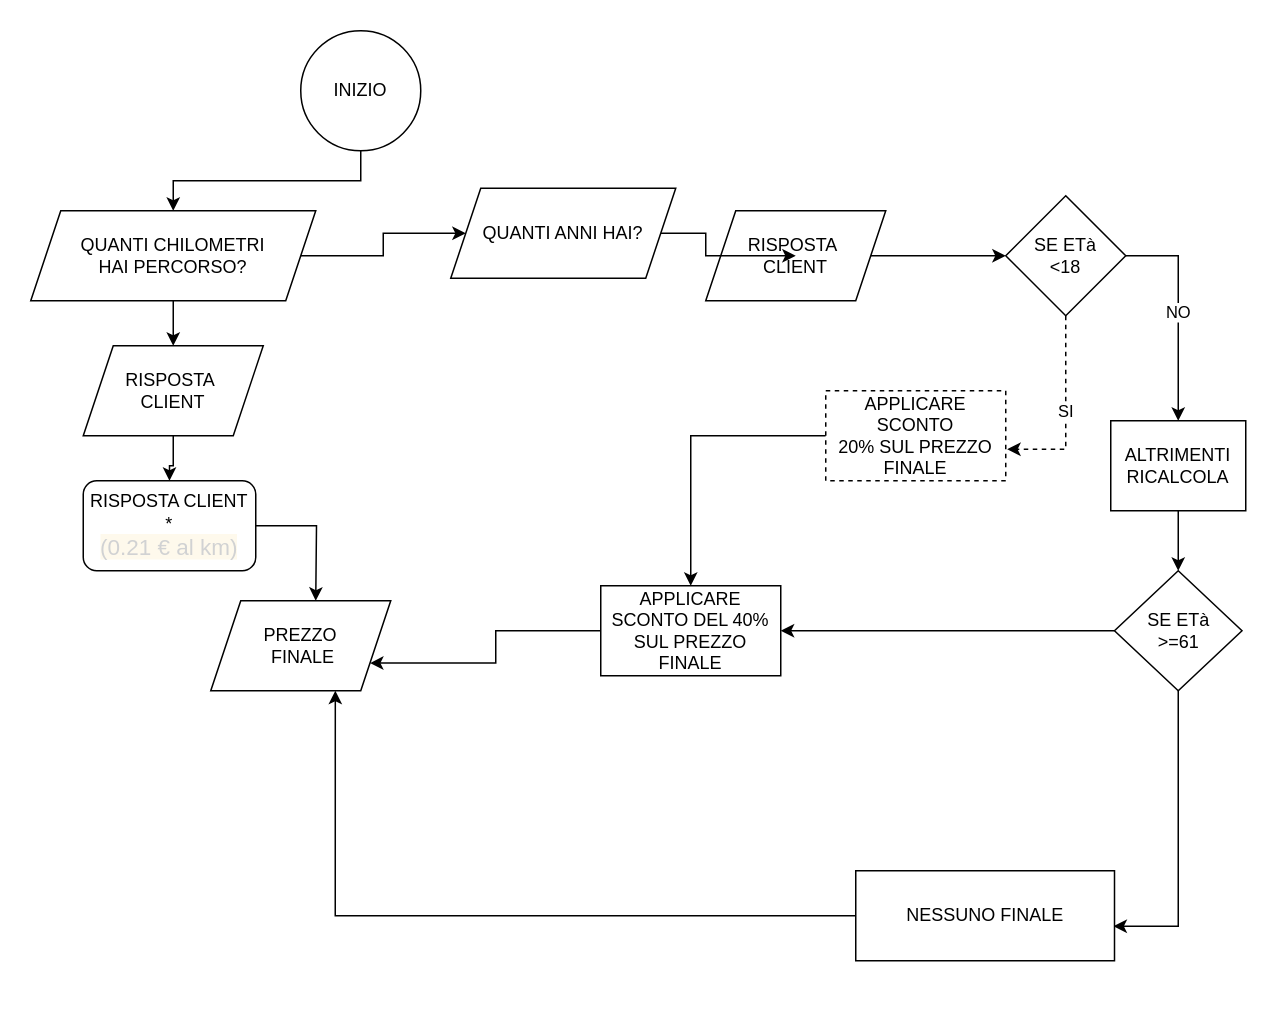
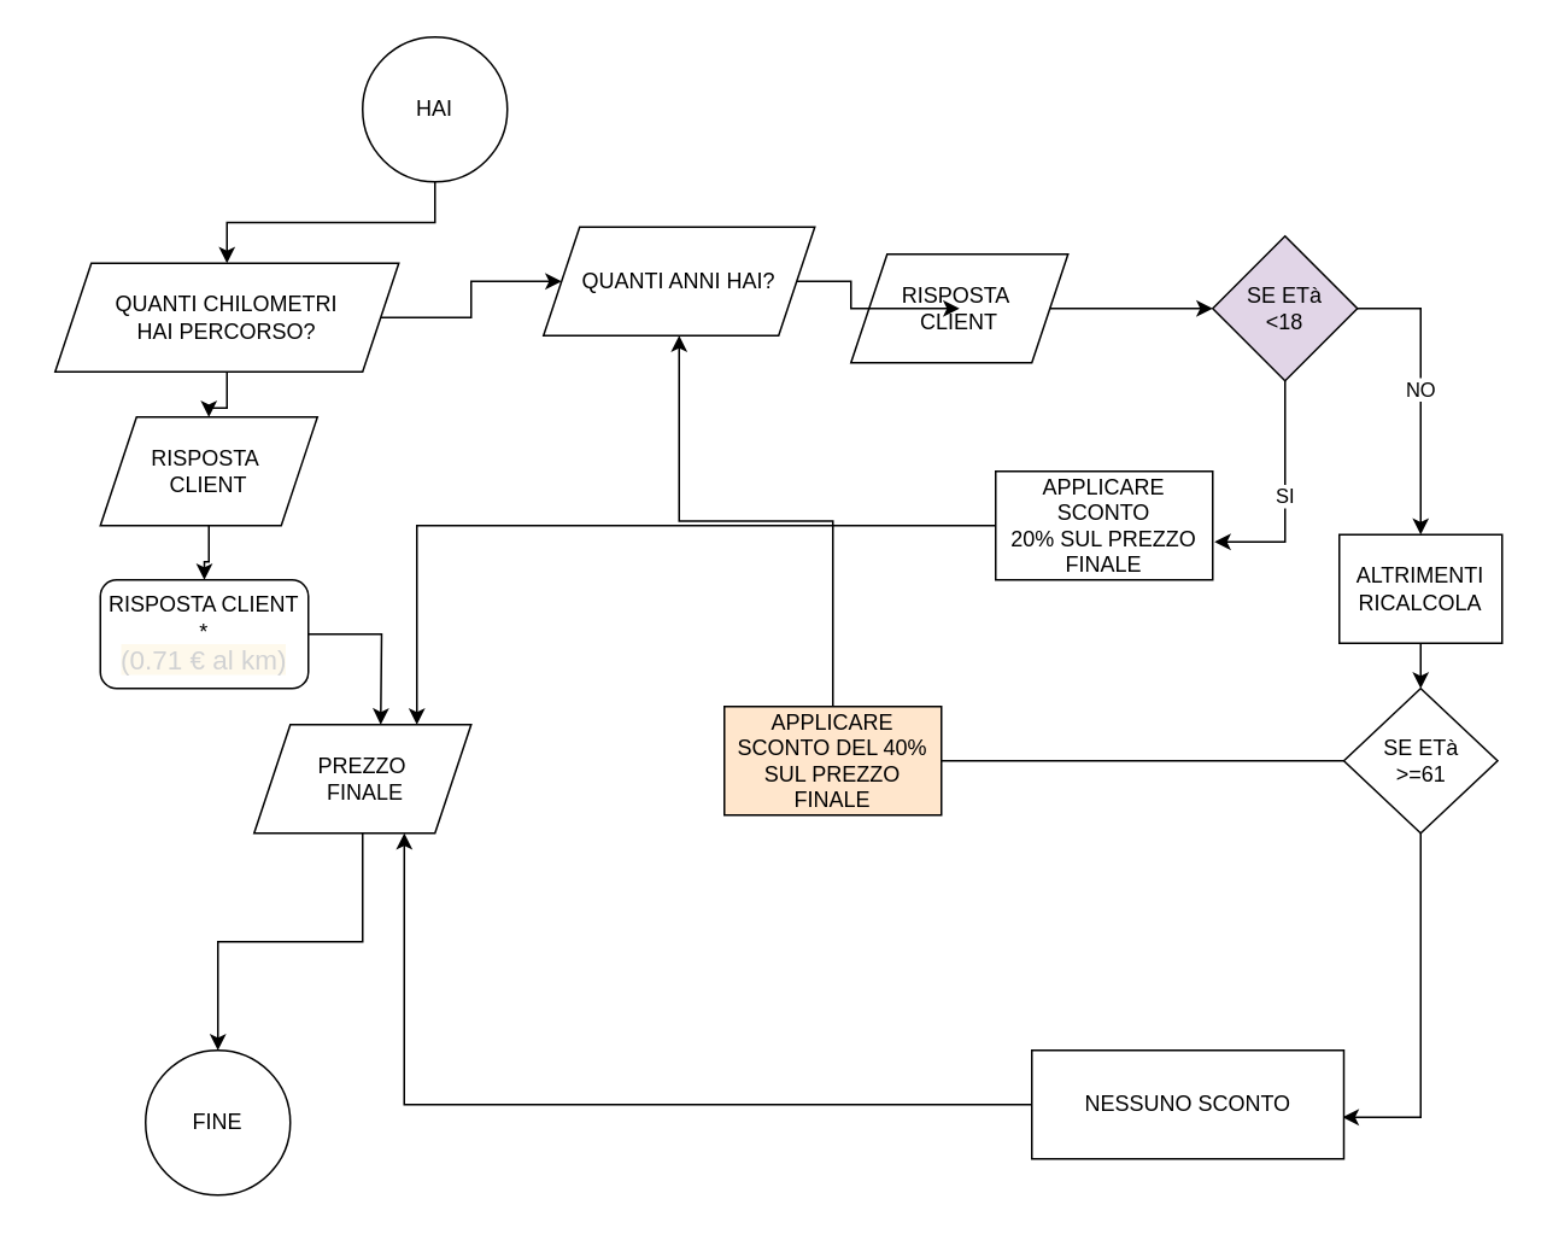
  <mxCell id="0" />
  <mxCell id="1" parent="0" />
  <mxCell id="2" value="" style="edgeStyle=orthogonalEdgeStyle;rounded=0;orthogonalLoop=1;jettySize=auto;html=1;" edge="1" parent="1" source="3" target="7"><mxGeometry relative="1" as="geometry" /></mxCell>
- <mxCell id="3" value="INIZIO" style="ellipse;whiteSpace=wrap;html=1;aspect=fixed;" vertex="1" parent="1"><mxGeometry x="200" width="80" height="80" as="geometry" y="20" /></mxCell>
+ <mxCell id="3" value="HAI" style="ellipse;whiteSpace=wrap;html=1;aspect=fixed;" vertex="1" parent="1"><mxGeometry x="200" width="80" height="80" as="geometry" y="20" /></mxCell>
+ <mxCell id="4" value="FINE" style="ellipse;whiteSpace=wrap;html=1;aspect=fixed;" vertex="1" parent="1"><mxGeometry x="80" y="580" width="80" height="80" as="geometry" /></mxCell>
  <mxCell id="5" value="" style="edgeStyle=orthogonalEdgeStyle;rounded=0;orthogonalLoop=1;jettySize=auto;html=1;" edge="1" parent="1" source="7" target="15"><mxGeometry relative="1" as="geometry" /></mxCell>
  <mxCell id="6" value="" style="edgeStyle=orthogonalEdgeStyle;rounded=0;orthogonalLoop=1;jettySize=auto;html=1;" edge="1" parent="1" source="7" target="31"><mxGeometry relative="1" as="geometry" /></mxCell>
- <mxCell id="7" value="QUANTI CHILOMETRI&lt;br&gt;HAI PERCORSO?&lt;br&gt;" style="shape=parallelogram;perimeter=parallelogramPerimeter;whiteSpace=wrap;html=1;fixedSize=1;" vertex="1" parent="1"><mxGeometry x="20" y="140" width="190" height="60" as="geometry" /></mxCell>
+ <mxCell id="7" value="QUANTI CHILOMETRI&lt;br&gt;HAI PERCORSO?&lt;br&gt;" style="shape=parallelogram;perimeter=parallelogramPerimeter;whiteSpace=wrap;html=1;fixedSize=1;" vertex="1" parent="1"><mxGeometry x="30" y="145" width="190" height="60" as="geometry" /></mxCell>
  <mxCell id="8" value="" style="edgeStyle=orthogonalEdgeStyle;rounded=0;orthogonalLoop=1;jettySize=auto;html=1;" edge="1" parent="1" source="9" target="18"><mxGeometry relative="1" as="geometry" /></mxCell>
  <mxCell id="9" value="RISPOSTA&amp;nbsp;&lt;br&gt;CLIENT" style="shape=parallelogram;perimeter=parallelogramPerimeter;whiteSpace=wrap;html=1;fixedSize=1;" vertex="1" parent="1"><mxGeometry x="470" y="140" width="120" height="60" as="geometry" /></mxCell>
  <mxCell id="10" style="edgeStyle=orthogonalEdgeStyle;rounded=0;orthogonalLoop=1;jettySize=auto;html=1;" edge="1" parent="1" source="11"><mxGeometry relative="1" as="geometry"><mxPoint x="210" y="400" as="targetPoint" /></mxGeometry></mxCell>
- <mxCell id="11" value="RISPOSTA CLIENT&lt;br&gt;*&lt;br&gt;&lt;span style=&quot;color: rgb(209, 210, 211); font-family: Slack-Lato, Slack-Fractions, appleLogo, sans-serif; font-size: 15px; font-variant-ligatures: common-ligatures; text-align: left; background-color: rgba(242, 199, 68, 0.1);&quot;&gt;(0.21 € al km)&lt;/span&gt;&lt;br&gt;" style="rounded=1;whiteSpace=wrap;html=1;" vertex="1" parent="1"><mxGeometry x="55" y="320" width="115" height="60" as="geometry" /></mxCell>
+ <mxCell id="11" value="RISPOSTA CLIENT&lt;br&gt;*&lt;br&gt;&lt;span style=&quot;color: rgb(209, 210, 211); font-family: Slack-Lato, Slack-Fractions, appleLogo, sans-serif; font-size: 15px; font-variant-ligatures: common-ligatures; text-align: left; background-color: rgba(242, 199, 68, 0.1);&quot;&gt;(0.71 € al km)&lt;/span&gt;&lt;br&gt;" style="rounded=1;whiteSpace=wrap;html=1;" vertex="1" parent="1"><mxGeometry x="55" y="320" width="115" height="60" as="geometry" /></mxCell>
+ <mxCell id="12" style="edgeStyle=orthogonalEdgeStyle;rounded=0;orthogonalLoop=1;jettySize=auto;html=1;entryX=0.5;entryY=0;entryDx=0;entryDy=0;" edge="1" parent="1" source="13" target="4"><mxGeometry relative="1" as="geometry" /></mxCell>
  <mxCell id="13" value="PREZZO&lt;br&gt;&amp;nbsp;FINALE" style="shape=parallelogram;perimeter=parallelogramPerimeter;whiteSpace=wrap;html=1;fixedSize=1;" vertex="1" parent="1"><mxGeometry x="140" y="400" width="120" height="60" as="geometry" /></mxCell>
  <mxCell id="14" value="" style="edgeStyle=orthogonalEdgeStyle;rounded=0;orthogonalLoop=1;jettySize=auto;html=1;" edge="1" parent="1" source="15" target="9"><mxGeometry relative="1" as="geometry" /></mxCell>
  <mxCell id="15" value="QUANTI ANNI HAI?" style="shape=parallelogram;perimeter=parallelogramPerimeter;whiteSpace=wrap;html=1;fixedSize=1;" vertex="1" parent="1"><mxGeometry x="300" y="125" width="150" height="60" as="geometry" /></mxCell>
  <mxCell id="16" value="NO" style="edgeStyle=orthogonalEdgeStyle;rounded=0;orthogonalLoop=1;jettySize=auto;html=1;exitX=1;exitY=0.5;exitDx=0;exitDy=0;entryX=0.5;entryY=0;entryDx=0;entryDy=0;" edge="1" parent="1" source="18" target="22"><mxGeometry relative="1" as="geometry" /></mxCell>
- <mxCell id="17" value="SI" style="edgeStyle=orthogonalEdgeStyle;rounded=0;orthogonalLoop=1;jettySize=auto;html=1;entryX=1.008;entryY=0.65;entryDx=0;entryDy=0;entryPerimeter=0;dashed=1;" edge="1" parent="1" source="18" target="20"><mxGeometry relative="1" as="geometry" /></mxCell>
- <mxCell id="18" value="SE ETà&lt;br&gt;&amp;lt;18" style="rhombus;whiteSpace=wrap;html=1;" vertex="1" parent="1"><mxGeometry x="670" y="130" width="80" height="80" as="geometry" /></mxCell>
- <mxCell id="19" style="edgeStyle=orthogonalEdgeStyle;rounded=0;orthogonalLoop=1;jettySize=auto;html=1;" edge="1" parent="1" source="20" target="27"><mxGeometry relative="1" as="geometry" /></mxCell>
- <mxCell id="20" value="APPLICARE&lt;br&gt;SCONTO&lt;br&gt;20% SUL PREZZO&lt;br&gt;FINALE" style="whiteSpace=wrap;html=1;dashed=1;" vertex="1" parent="1"><mxGeometry x="550" y="260" width="120" height="60" as="geometry" /></mxCell>
+ <mxCell id="17" value="SI" style="edgeStyle=orthogonalEdgeStyle;rounded=0;orthogonalLoop=1;jettySize=auto;html=1;entryX=1.008;entryY=0.65;entryDx=0;entryDy=0;entryPerimeter=0;" edge="1" parent="1" source="18" target="20"><mxGeometry relative="1" as="geometry" /></mxCell>
+ <mxCell id="18" value="SE ETà&lt;br&gt;&amp;lt;18" style="rhombus;whiteSpace=wrap;html=1;fillColor=#e1d5e7;" vertex="1" parent="1"><mxGeometry x="670" y="130" width="80" height="80" as="geometry" /></mxCell>
+ <mxCell id="19" style="edgeStyle=orthogonalEdgeStyle;rounded=0;orthogonalLoop=1;jettySize=auto;html=1;entryX=0.75;entryY=0;entryDx=0;entryDy=0;" edge="1" parent="1" source="20" target="13"><mxGeometry relative="1" as="geometry" /></mxCell>
+ <mxCell id="20" value="APPLICARE&lt;br&gt;SCONTO&lt;br&gt;20% SUL PREZZO&lt;br&gt;FINALE" style="whiteSpace=wrap;html=1;" vertex="1" parent="1"><mxGeometry x="550" y="260" width="120" height="60" as="geometry" /></mxCell>
  <mxCell id="21" value="" style="edgeStyle=orthogonalEdgeStyle;rounded=0;orthogonalLoop=1;jettySize=auto;html=1;" edge="1" parent="1" source="22" target="25"><mxGeometry relative="1" as="geometry" /></mxCell>
- <mxCell id="22" value="ALTRIMENTI&lt;br&gt;RICALCOLA" style="whiteSpace=wrap;html=1;" vertex="1" parent="1"><mxGeometry x="740" y="280" width="90" height="60" as="geometry" /></mxCell>
- <mxCell id="23" value="" style="edgeStyle=orthogonalEdgeStyle;rounded=0;orthogonalLoop=1;jettySize=auto;html=1;" edge="1" parent="1" source="25" target="27"><mxGeometry relative="1" as="geometry" /></mxCell>
+ <mxCell id="22" value="ALTRIMENTI&lt;br&gt;RICALCOLA" style="whiteSpace=wrap;html=1;" vertex="1" parent="1"><mxGeometry x="740" y="295" width="90" height="60" as="geometry" /></mxCell>
+ <mxCell id="23" value="" style="edgeStyle=orthogonalEdgeStyle;rounded=0;orthogonalLoop=1;jettySize=auto;html=1;endArrow=none;" edge="1" parent="1" source="25" target="27"><mxGeometry relative="1" as="geometry" /></mxCell>
  <mxCell id="24" style="edgeStyle=orthogonalEdgeStyle;rounded=0;orthogonalLoop=1;jettySize=auto;html=1;entryX=0.996;entryY=0.617;entryDx=0;entryDy=0;entryPerimeter=0;" edge="1" parent="1" source="25" target="29"><mxGeometry relative="1" as="geometry" /></mxCell>
  <mxCell id="25" value="SE ETà&lt;br&gt;&amp;gt;=61" style="rhombus;whiteSpace=wrap;html=1;" vertex="1" parent="1"><mxGeometry x="742.5" y="380" width="85" height="80" as="geometry" /></mxCell>
- <mxCell id="26" style="edgeStyle=orthogonalEdgeStyle;rounded=0;orthogonalLoop=1;jettySize=auto;html=1;entryX=1;entryY=0.75;entryDx=0;entryDy=0;" edge="1" parent="1" source="27" target="13"><mxGeometry relative="1" as="geometry" /></mxCell>
- <mxCell id="27" value="APPLICARE SCONTO DEL 40%&lt;br&gt;SUL PREZZO FINALE" style="whiteSpace=wrap;html=1;" vertex="1" parent="1"><mxGeometry x="400" y="390" width="120" height="60" as="geometry" /></mxCell>
+ <mxCell id="26" style="edgeStyle=orthogonalEdgeStyle;rounded=0;orthogonalLoop=1;jettySize=auto;html=1;" edge="1" parent="1" source="27" target="15"><mxGeometry relative="1" as="geometry" /></mxCell>
+ <mxCell id="27" value="APPLICARE SCONTO DEL 40%&lt;br&gt;SUL PREZZO FINALE" style="whiteSpace=wrap;html=1;fillColor=#ffe6cc;" vertex="1" parent="1"><mxGeometry x="400" y="390" width="120" height="60" as="geometry" /></mxCell>
  <mxCell id="28" style="edgeStyle=orthogonalEdgeStyle;rounded=0;orthogonalLoop=1;jettySize=auto;html=1;entryX=0.692;entryY=1;entryDx=0;entryDy=0;entryPerimeter=0;" edge="1" parent="1" source="29" target="13"><mxGeometry relative="1" as="geometry" /></mxCell>
- <mxCell id="29" value="NESSUNO FINALE" style="whiteSpace=wrap;html=1;" vertex="1" parent="1"><mxGeometry x="570" y="580" width="172.5" height="60" as="geometry" /></mxCell>
+ <mxCell id="29" value="NESSUNO SCONTO" style="whiteSpace=wrap;html=1;" vertex="1" parent="1"><mxGeometry x="570" y="580" width="172.5" height="60" as="geometry" /></mxCell>
  <mxCell id="30" value="" style="edgeStyle=orthogonalEdgeStyle;rounded=0;orthogonalLoop=1;jettySize=auto;html=1;" edge="1" parent="1" source="31" target="11"><mxGeometry relative="1" as="geometry" /></mxCell>
  <mxCell id="31" value="RISPOSTA&amp;nbsp;&lt;br&gt;CLIENT" style="shape=parallelogram;perimeter=parallelogramPerimeter;whiteSpace=wrap;html=1;fixedSize=1;" vertex="1" parent="1"><mxGeometry x="55" y="230" width="120" height="60" as="geometry" /></mxCell>
